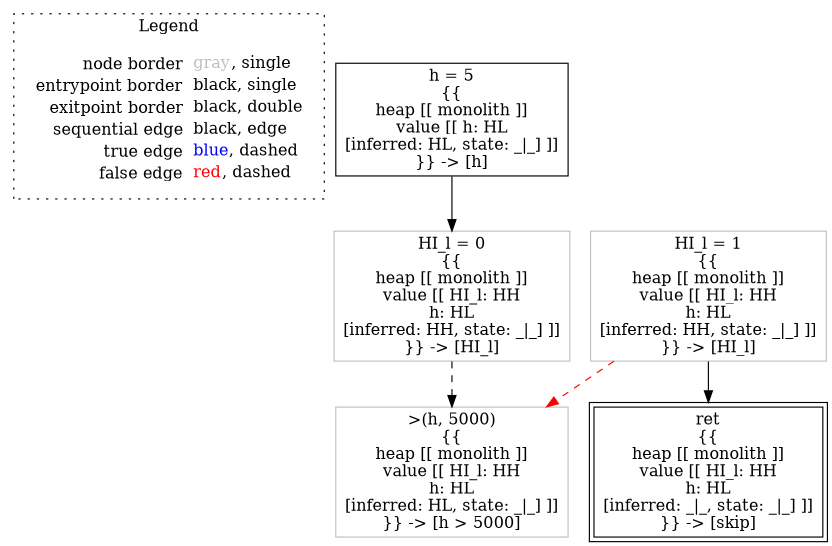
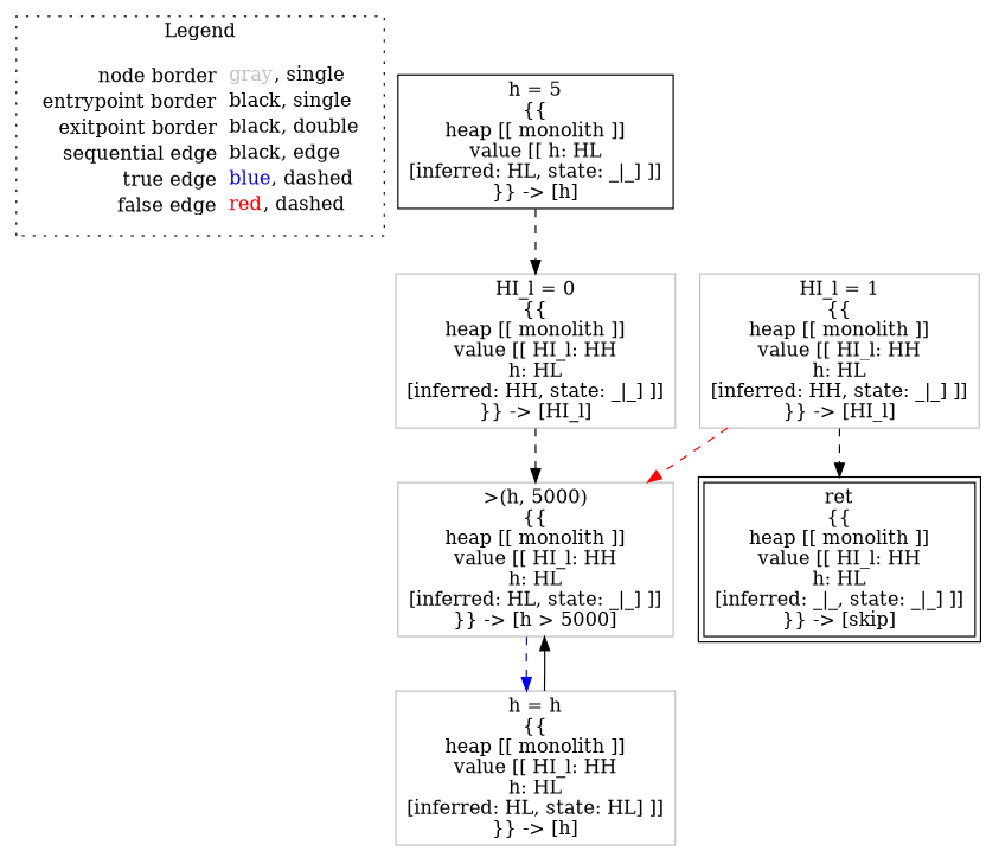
  digraph {
    node [shape=rect color=gray]
    edge [color=black]
    n1 [label=<<table border="0" cellpadding="2" cellspacing="0" cellborder="0"><tr><td align="right">node border&nbsp;</td><td align="left"><font color="gray">gray</font>, single</td></tr><tr><td align="right">entrypoint border&nbsp;</td><td align="left"><font color="black">black</font>, single</td></tr><tr><td align="right">exitpoint border&nbsp;</td><td align="left"><font color="black">black</font>, double</td></tr><tr><td align="right">sequential edge&nbsp;</td><td align="left"><font color="black">black</font>, edge</td></tr><tr><td align="right">true edge&nbsp;</td><td align="left"><font color="blue">blue</font>, dashed</td></tr><tr><td align="right">false edge&nbsp;</td><td align="left"><font color="red">red</font>, dashed</td></tr></table>> shape=plaintext color=""]
    n2 [color=black label=<h = 5<BR/>{{<BR/>heap [[ monolith ]]<BR/>value [[ h: HL<BR/>[inferred: HL, state: _|_] ]]<BR/>}} -&gt; [h]>]
    n3 [label=<HI_l = 0<BR/>{{<BR/>heap [[ monolith ]]<BR/>value [[ HI_l: HH<BR/>h: HL<BR/>[inferred: HH, state: _|_] ]]<BR/>}} -&gt; [HI_l]>]
    n4 [label=<&gt;(h, 5000)<BR/>{{<BR/>heap [[ monolith ]]<BR/>value [[ HI_l: HH<BR/>h: HL<BR/>[inferred: HL, state: _|_] ]]<BR/>}} -&gt; [h &gt; 5000]>]
+   n5 [label=<h = h<BR/>{{<BR/>heap [[ monolith ]]<BR/>value [[ HI_l: HH<BR/>h: HL<BR/>[inferred: HL, state: HL] ]]<BR/>}} -&gt; [h]>]
    n6 [label=<HI_l = 1<BR/>{{<BR/>heap [[ monolith ]]<BR/>value [[ HI_l: HH<BR/>h: HL<BR/>[inferred: HH, state: _|_] ]]<BR/>}} -&gt; [HI_l]>]
    n7 [color=black label=<ret<BR/>{{<BR/>heap [[ monolith ]]<BR/>value [[ HI_l: HH<BR/>h: HL<BR/>[inferred: _|_, state: _|_] ]]<BR/>}} -&gt; [skip]> peripheries=2]
    subgraph cluster_1 {
      label=Legend
      style=dotted
      n1
    }
-   n2 -> n3
+   n2 -> n3 [style=dashed]
    n3 -> n4 [style=dashed]
+   n4 -> n5 [color=blue style=dashed]
+   n5 -> n4
    n6 -> n4 [color=red style=dashed]
-   n6 -> n7
+   n6 -> n7 [style=dashed]
  }
